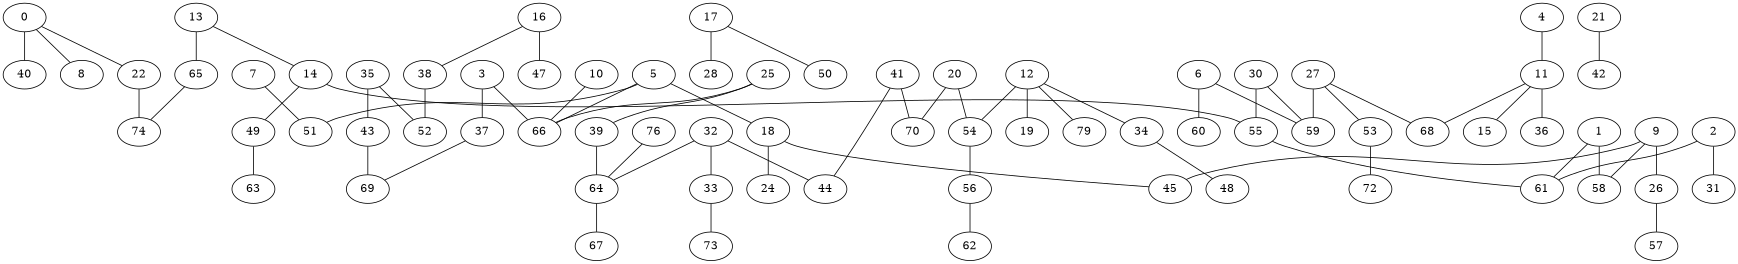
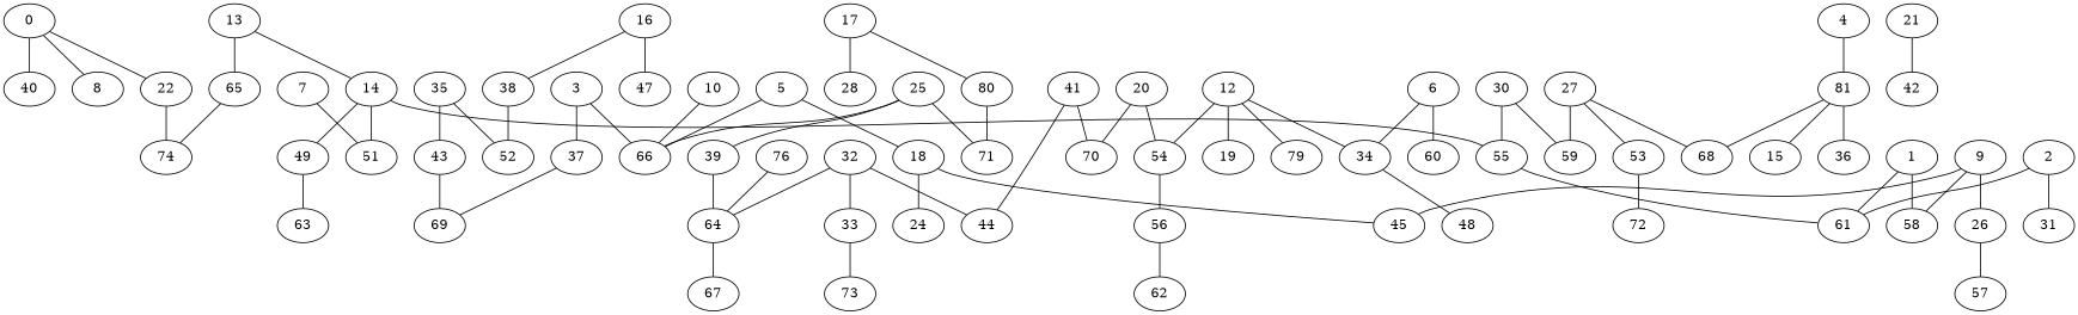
  strict graph {
    edge [weight=2]
    0
    8
    22
    40
    74
    1
    58
    61
    2
    31
    3
    37
    66
    69
    4
-   11
+   11 [label=81]
    15
    36
    68
    5
    18
    51
    45
    24
    6
    34
    60
    48
    7
    9
    26
    57
    10
    12
    19
    n36 [label=79]
    54
    56
    13
    14
    65
    49
    55
    63
    16
    38
    47
    52
    17
    28
-   50
+   50 [label=80]
+   71
    20
    70
    21
    42
    25
    39
    64
    27
    53
    59
    72
    30
    32
    33
    44
    73
    67
    35
    43
    41
    n73 [label=76]
    62
    0 -- 8
    0 -- 22 [weight=1]
    0 -- 40 [weight=7]
    22 -- 74 [weight=10]
    1 -- 58 [weight=9]
    1 -- 61
    2 -- 61
    2 -- 31 [weight=10]
    3 -- 37 [weight=6]
    3 -- 66 [weight=3]
    37 -- 69 [weight=5]
    4 -- 11 [weight=7]
    11 -- 15 [weight=3]
    11 -- 36 [weight=9]
    11 -- 68 [weight=3]
    5 -- 66 [weight=1]
    5 -- 18 [weight=8]
-   5 -- 51
+   14 -- 51
    18 -- 45
    18 -- 24 [weight=5]
-   6 -- 59 [weight=9]
+   6 -- 34 [weight=9]
    6 -- 60
    34 -- 48 [weight=8]
    7 -- 51 [weight=1]
    9 -- 58 [weight=3]
    9 -- 45 [weight=10]
    9 -- 26 [weight=3]
    26 -- 57 [weight=4]
    10 -- 66 [weight=4]
    12 -- 34 [weight=5]
    12 -- 19 [weight=5]
    12 -- n36 [weight=7]
    12 -- 54 [weight=9]
    54 -- 56 [weight=8]
    56 -- 62 [weight=8]
    13 -- 14 [weight=1]
    13 -- 65 [weight=5]
    14 -- 49 [weight=6]
    14 -- 55 [weight=9]
    65 -- 74
    49 -- 63 [weight=3]
    55 -- 61 [weight=1]
    16 -- 38 [weight=4]
    16 -- 47 [weight=10]
    38 -- 52 [weight=5]
    17 -- 28
    17 -- 50 [weight=1]
+   50 -- 71 [weight=6]
    20 -- 54 [weight=7]
    20 -- 70 [weight=8]
    21 -- 42 [weight=7]
    25 -- 66 [weight=9]
+   25 -- 71 [weight=7]
    25 -- 39
    39 -- 64 [weight=9]
    64 -- 67 [weight=7]
    27 -- 68 [weight=5]
    27 -- 53 [weight=1]
    27 -- 59 [weight=9]
    53 -- 72
    30 -- 55 [weight=6]
    30 -- 59 [weight=6]
    32 -- 64 [weight=7]
    32 -- 33 [weight=4]
    32 -- 44 [weight=5]
    33 -- 73 [weight=4]
    35 -- 52 [weight=4]
    35 -- 43 [weight=7]
    43 -- 69 [weight=9]
    41 -- 70 [weight=5]
    41 -- 44 [weight=4]
    n73 -- 64 [weight=1]
  }
